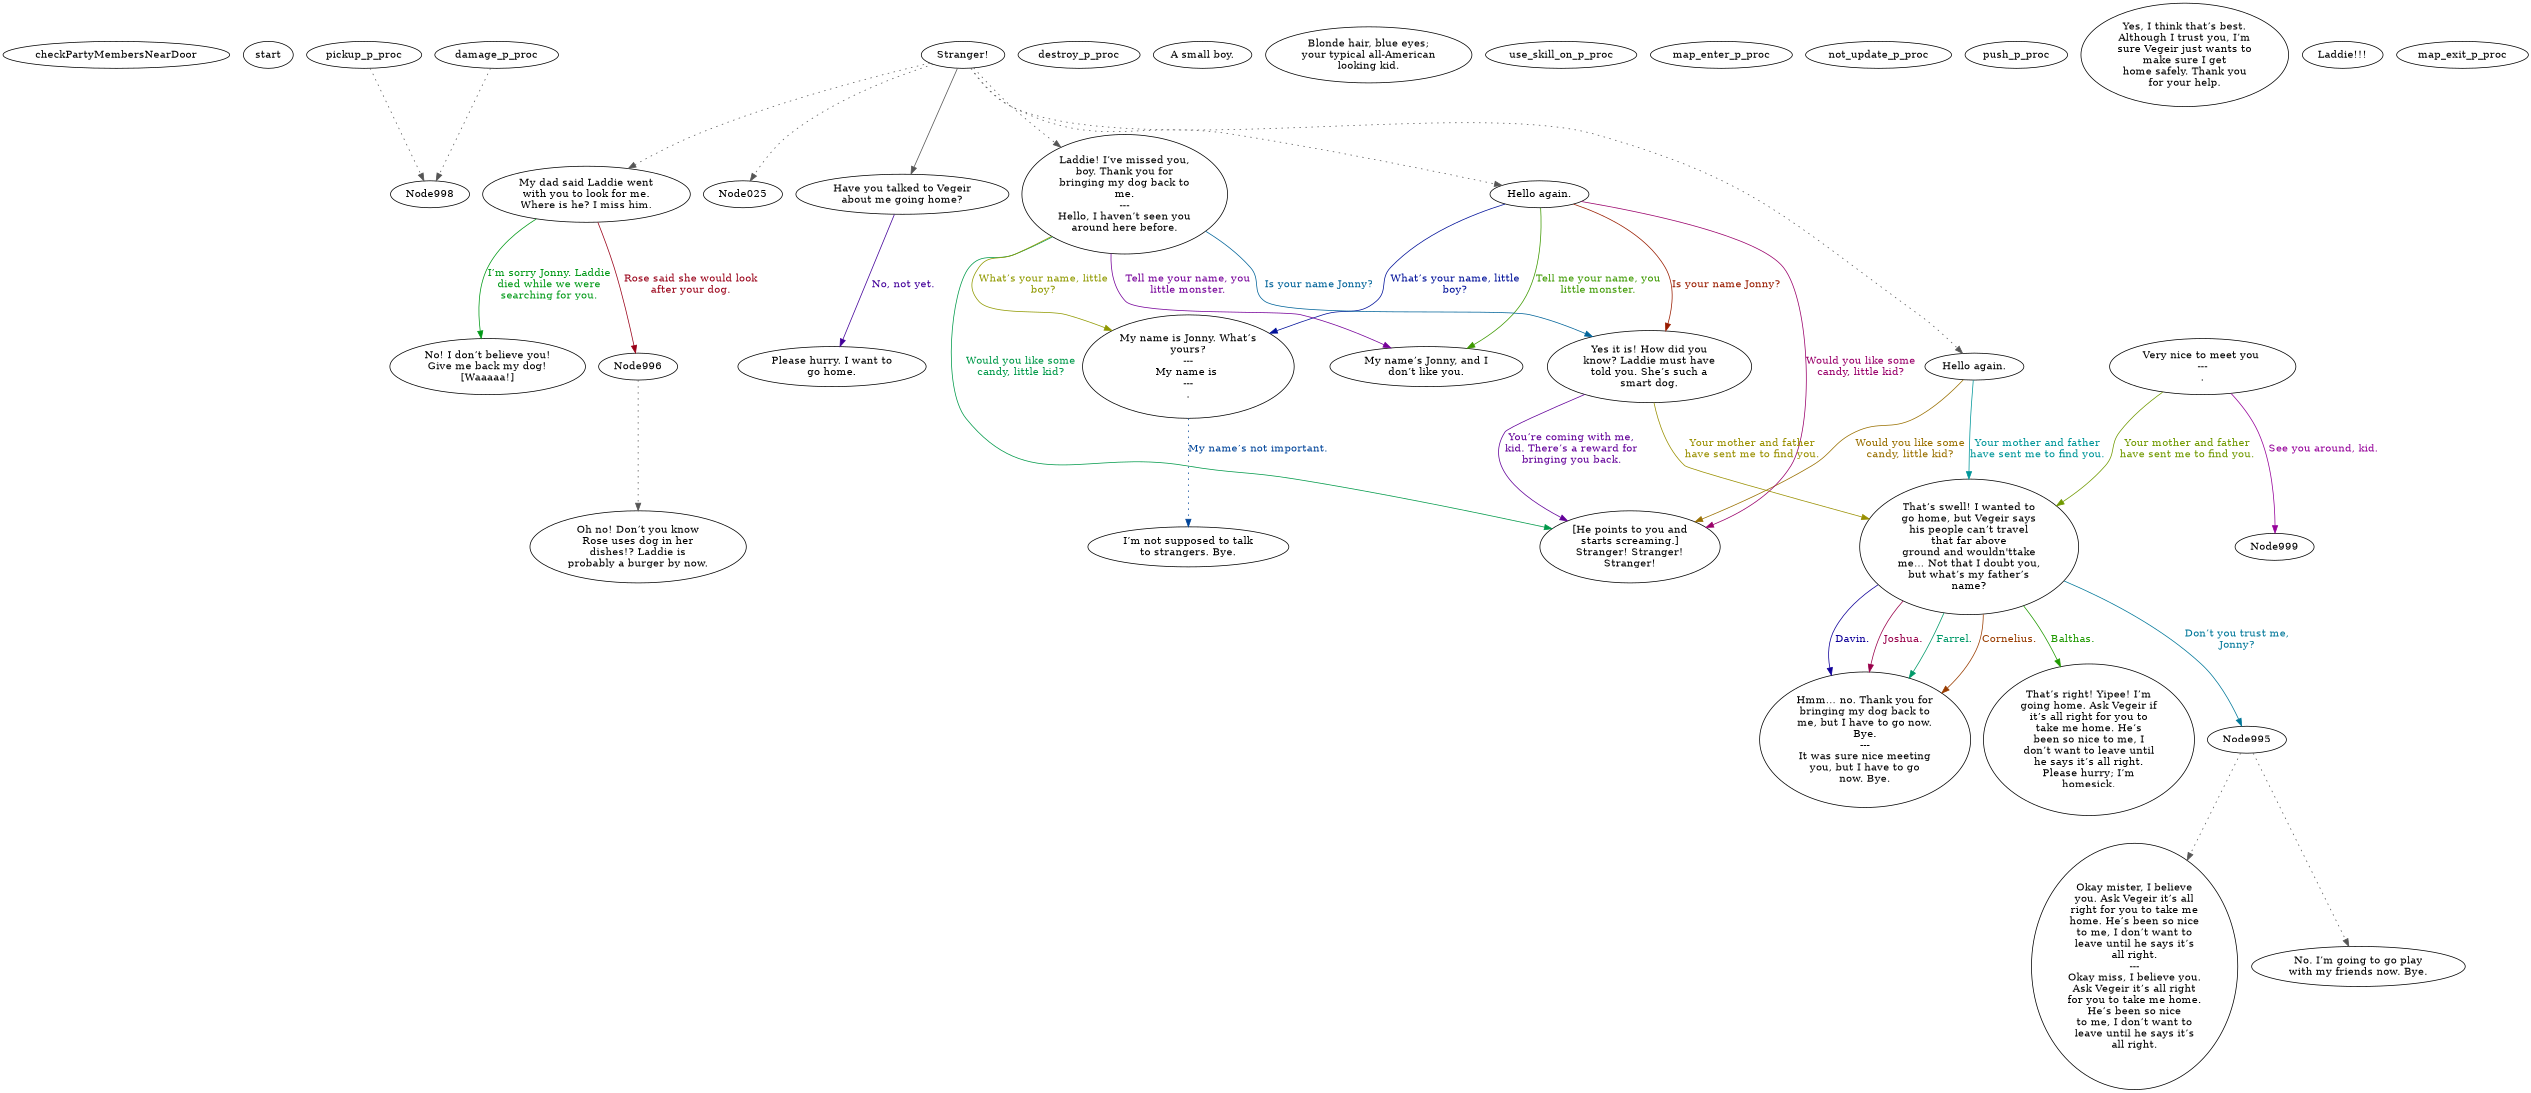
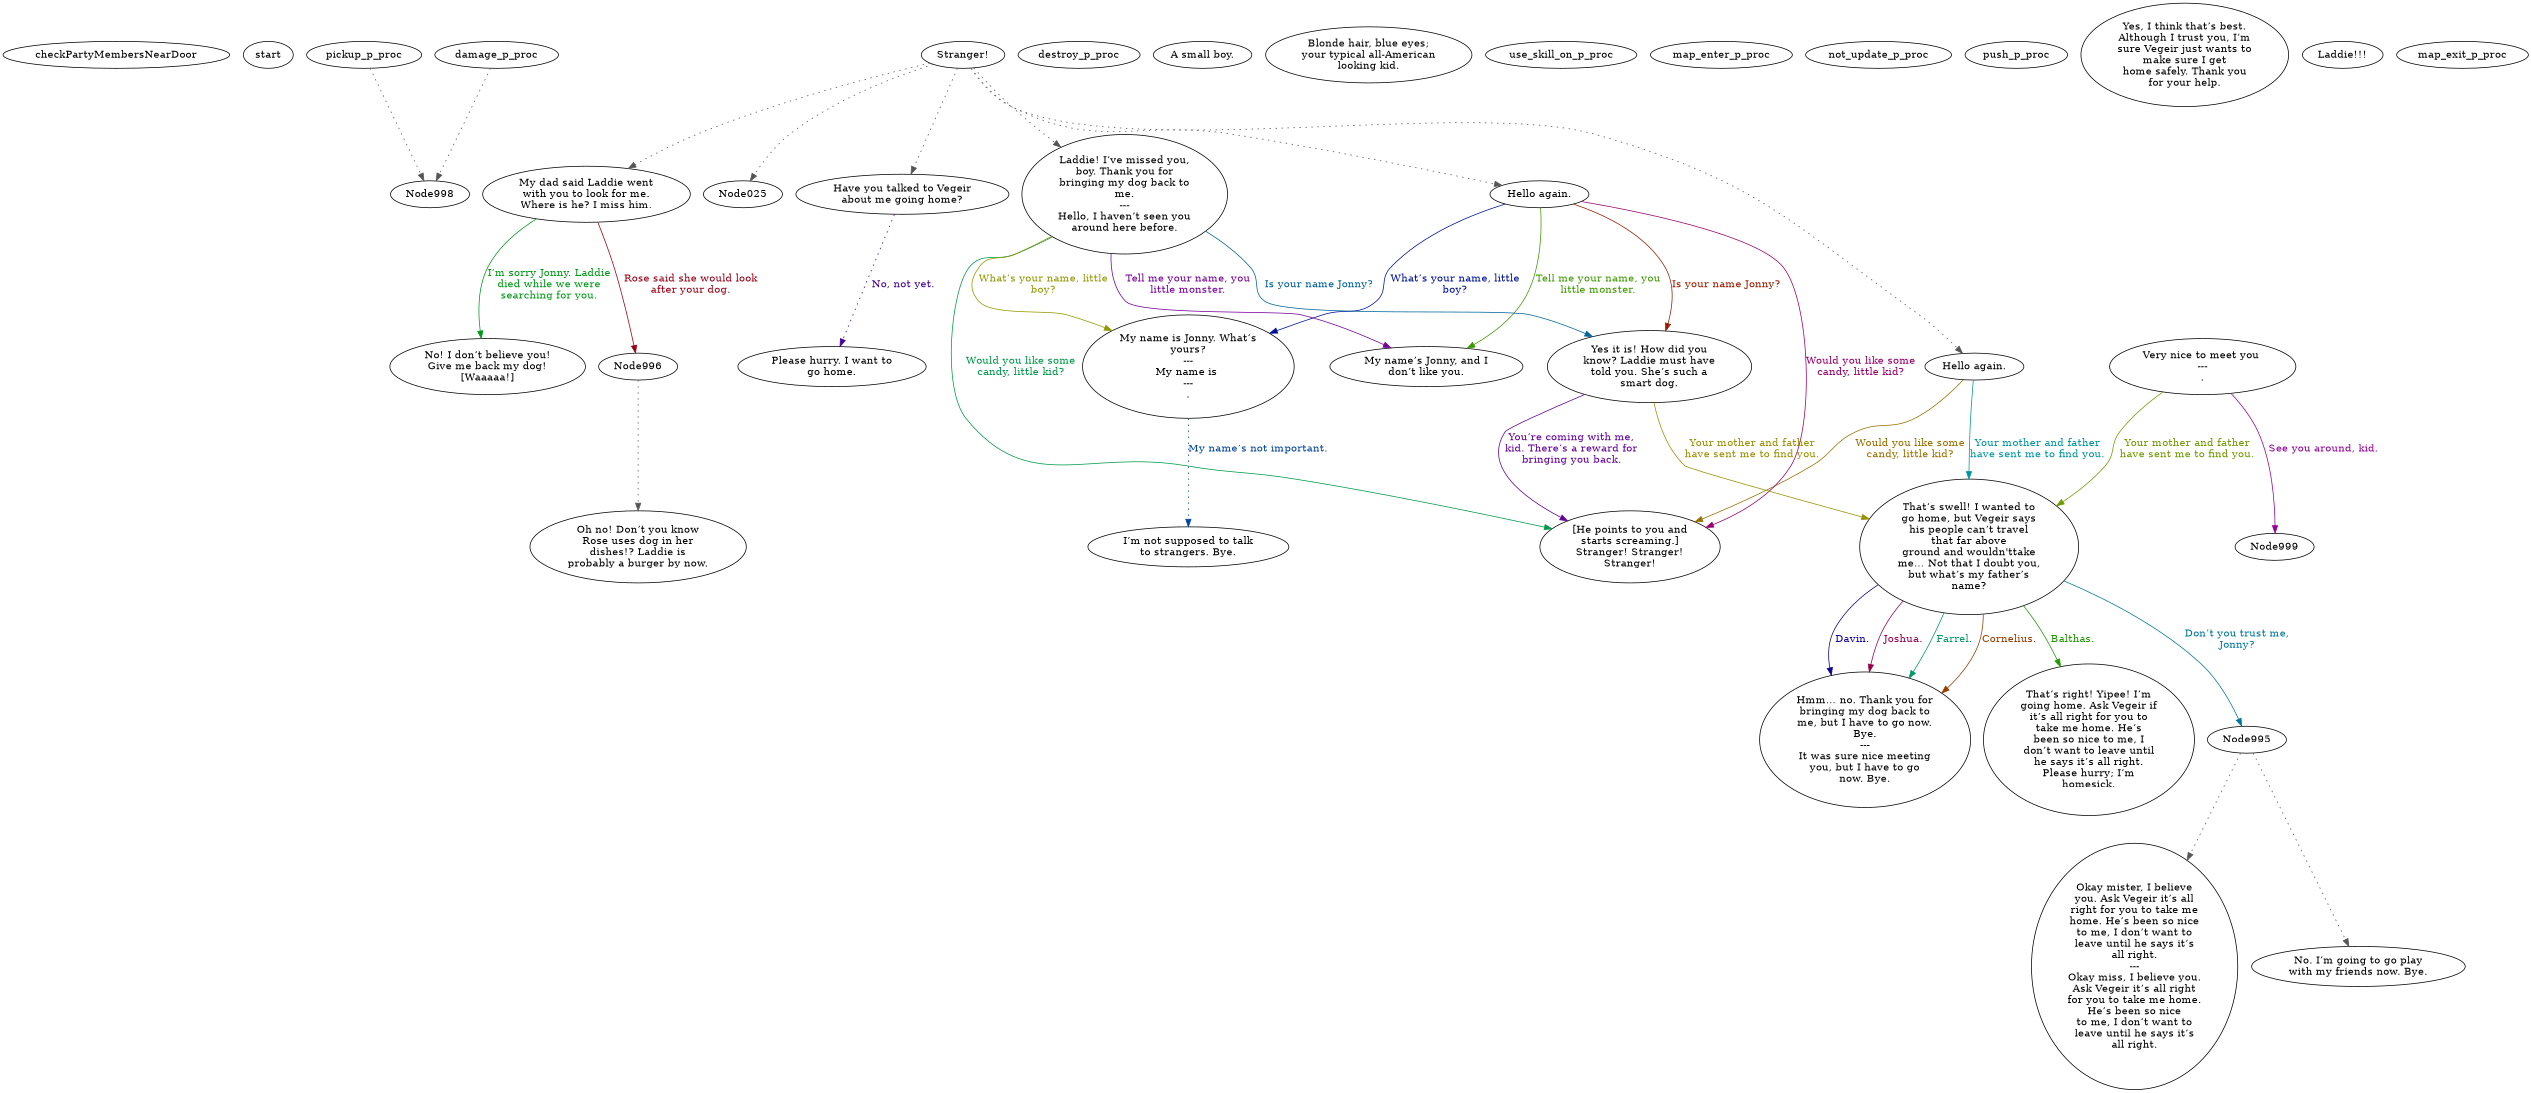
  digraph {
    node [color="#000000" fillcolor="#FFFFFF" style=filled]
    edge [color="#555555"]
    checkPartyMembersNearDoor
    start
    pickup_p_proc
    Node998
    n5 [label="Stranger!"]
    n6 [label="My dad said Laddie went\nwith you to look for me.\nWhere is he? I miss him."]
    Node025
    n8 [label="Have you talked to Vegeir\nabout me going home?"]
    n9 [label="Hello again."]
    n10 [label="Hello again."]
    n11 [label="Laddie! I’ve missed you,\nboy. Thank you for\nbringing my dog back to\nme.\n---\nHello, I haven’t seen you\naround here before."]
    n12 [label="No! I don’t believe you!\nGive me back my dog!\n[Waaaaa!]"]
    Node996
    n14 [label="Please hurry. I want to\ngo home."]
    n15 [label="[He points to you and\nstarts screaming.]\nStranger! Stranger!\nStranger!"]
    n16 [label="That’s swell! I wanted to\ngo home, but Vegeir says\nhis people can’t travel\nthat far above\nground and wouldn'ttake\nme… Not that I doubt you,\nbut what’s my father’s\nname?"]
    n17 [label="Yes it is! How did you\nknow? Laddie must have\ntold you. She’s such a\nsmart dog."]
    n18 [label="My name is Jonny. What’s\nyours?\n---\nMy name is \n---\n."]
    n19 [label="My name’s Jonny, and I\ndon’t like you."]
    n20 [label="Oh no! Don’t you know\nRose uses dog in her\ndishes!? Laddie is\nprobably a burger by now."]
    n21 [label="Hmm… no. Thank you for\nbringing my dog back to\nme, but I have to go now.\nBye.\n---\nIt was sure nice meeting\nyou, but I have to go\nnow. Bye."]
    n22 [label="That’s right! Yipee! I’m\ngoing home. Ask Vegeir if\nit’s all right for you to\ntake me home. He’s\nbeen so nice to me, I\ndon’t want to leave until\nhe says it’s all right.\nPlease hurry; I’m\nhomesick."]
    Node995
    n24 [label="I’m not supposed to talk\nto strangers. Bye."]
    destroy_p_proc
    n26 [label="A small boy."]
    n27 [label="Blonde hair, blue eyes;\nyour typical all-American\nlooking kid."]
    use_skill_on_p_proc
    damage_p_proc
    map_enter_p_proc
    n31 [label=not_update_p_proc]
    push_p_proc
    n33 [label="Okay mister, I believe\nyou. Ask Vegeir it’s all\nright for you to take me\nhome. He’s been so nice\nto me, I don’t want to\nleave until he says it’s\nall right.\n---\nOkay miss, I believe you.\nAsk Vegeir it’s all right\nfor you to take me home.\nHe’s been so nice\nto me, I don’t want to\nleave until he says it’s\nall right."]
    n34 [label="No. I’m going to go play\nwith my friends now. Bye."]
    n35 [label="Very nice to meet you \n---\n."]
    Node999
    n37 [label="Yes, I think that’s best.\nAlthough I trust you, I’m\nsure Vegeir just wants to\nmake sure I get\nhome safely. Thank you\nfor your help."]
    n38 [label="Laddie!!!"]
    map_exit_p_proc
    pickup_p_proc -> Node998 [style=dotted]
    n5 -> n6 [style=dotted]
    n5 -> Node025 [style=dotted]
-   n5 -> n8 [style=solid]
+   n5 -> n8 [style=dotted]
    n5 -> n9 [style=dotted]
    n5 -> n10 [style=dotted]
    n5 -> n11 [style=dotted]
    n6 -> n12 [color="#009916" fontcolor="#009916" label="I’m sorry Jonny. Laddie\ndied while we were\nsearching for you."]
    n6 -> Node996 [color="#990017" fontcolor="#990017" label="Rose said she would look\nafter your dog."]
-   n8 -> n14 [color="#420099" fontcolor="#420099" label="No, not yet."]
+   n8 -> n14 [color="#420099" fontcolor="#420099" label="No, not yet." style=dotted]
    n9 -> n15 [color="#996F00" fontcolor="#996F00" label="Would you like some\ncandy, little kid?"]
    n9 -> n16 [color="#009699" fontcolor="#009699" label="Your mother and father\nhave sent me to find you."]
    n10 -> n15 [color="#99006A" fontcolor="#99006A" label="Would you like some\ncandy, little kid?"]
    n10 -> n17 [color="#991C00" fontcolor="#991C00" label="Is your name Jonny?"]
    n10 -> n18 [color="#001099" fontcolor="#001099" label="What’s your name, little\nboy?"]
    n10 -> n19 [color="#3D9900" fontcolor="#3D9900" label="Tell me your name, you\nlittle monster."]
    n11 -> n15 [color="#009949" fontcolor="#009949" label="Would you like some\ncandy, little kid?"]
    n11 -> n17 [color="#006399" fontcolor="#006399" label="Is your name Jonny?"]
    n11 -> n18 [color="#909900" fontcolor="#909900" label="What’s your name, little\nboy?"]
    n11 -> n19 [color="#750099" fontcolor="#750099" label="Tell me your name, you\nlittle monster."]
    Node996 -> n20 [style=dotted]
    n16 -> n21 [color="#009968" fontcolor="#009968" label="Farrel."]
    n16 -> n21 [color="#993C00" fontcolor="#993C00" label="Cornelius."]
    n16 -> n21 [color="#0F0099" fontcolor="#0F0099" label="Davin."]
    n16 -> n21 [color="#99004A" fontcolor="#99004A" label="Joshua."]
    n16 -> n22 [color="#1E9900" fontcolor="#1E9900" label="Balthas."]
    n16 -> Node995 [color="#007799" fontcolor="#007799" label="Don’t you trust me,\nJonny?"]
    n17 -> n15 [color="#620099" fontcolor="#620099" label="You’re coming with me,\nkid. There’s a reward for\nbringing you back."]
    n17 -> n16 [color="#998F00" fontcolor="#998F00" label="Your mother and father\nhave sent me to find you."]
    n18 -> n24 [color="#004499" fontcolor="#004499" label="My name’s not important." style=dotted]
    Node995 -> n33 [style=dotted]
    Node995 -> n34 [style=dotted]
    damage_p_proc -> Node998 [style=dotted]
    n35 -> n16 [color="#709900" fontcolor="#709900" label="Your mother and father\nhave sent me to find you."]
    n35 -> Node999 [color="#950099" fontcolor="#950099" label="See you around, kid."]
  }
